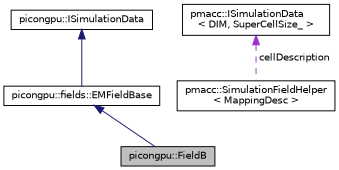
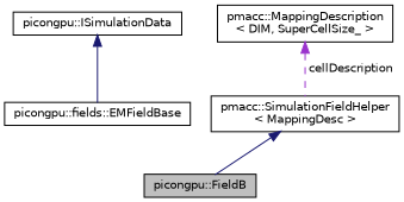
  digraph {
    node [color=black fillcolor=white fontname=Helvetica fontsize=10 shape=record style=filled]
    edge [color=midnightblue dir=back fontname=Helvetica fontsize=10 labelfontname=Helvetica labelfontsize=10 style=solid]
    n1 [fillcolor=grey75 fontcolor=black height=0.2 label="picongpu::FieldB" width=0.4]
    n2 [height=0.2 label="picongpu::fields::EMFieldBase" width=0.4]
    n3 [height=0.2 label="pmacc::SimulationFieldHelper\l\< MappingDesc \>" width=0.4]
-   n4 [height=0.2 label="pmacc::ISimulationData\l\< DIM, SuperCellSize_ \>" width=0.4]
+   n4 [height=0.2 label="pmacc::MappingDescription\l\< DIM, SuperCellSize_ \>" width=0.4]
    n5 [height=0.2 label="picongpu::ISimulationData" width=0.4]
-   n2 -> n1
+   n3 -> n1
    n4 -> n3 [color=darkorchid3 label=" cellDescription" style=dashed]
    n5 -> n2
  }
